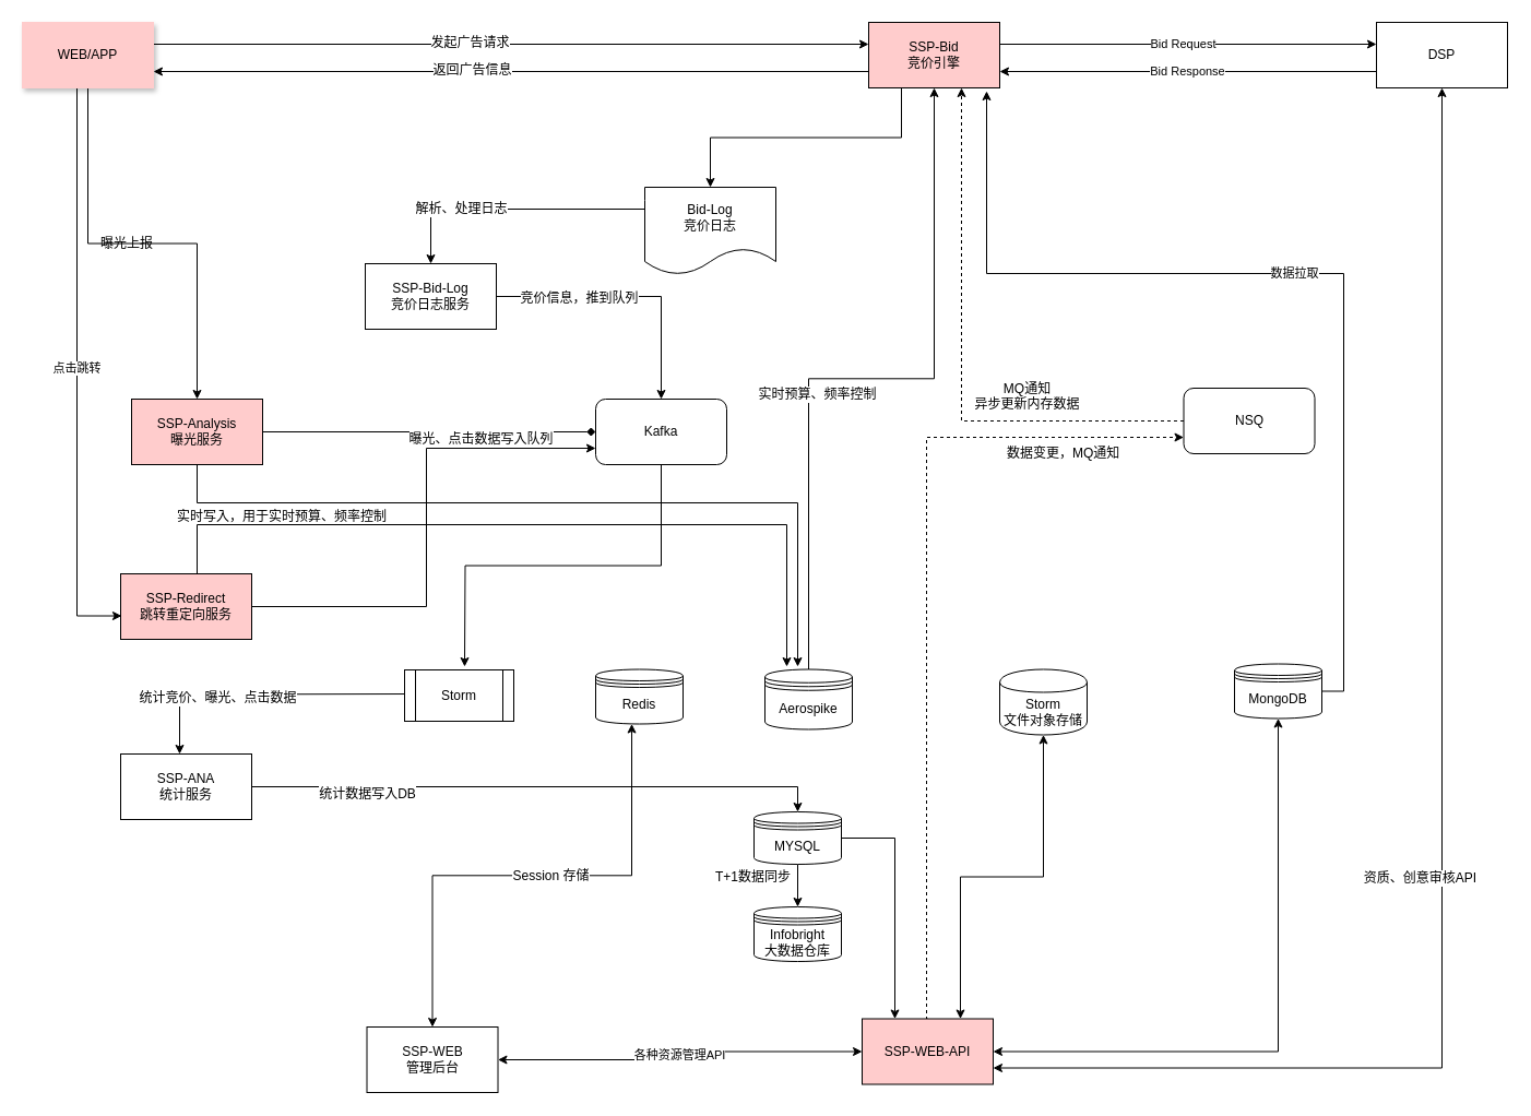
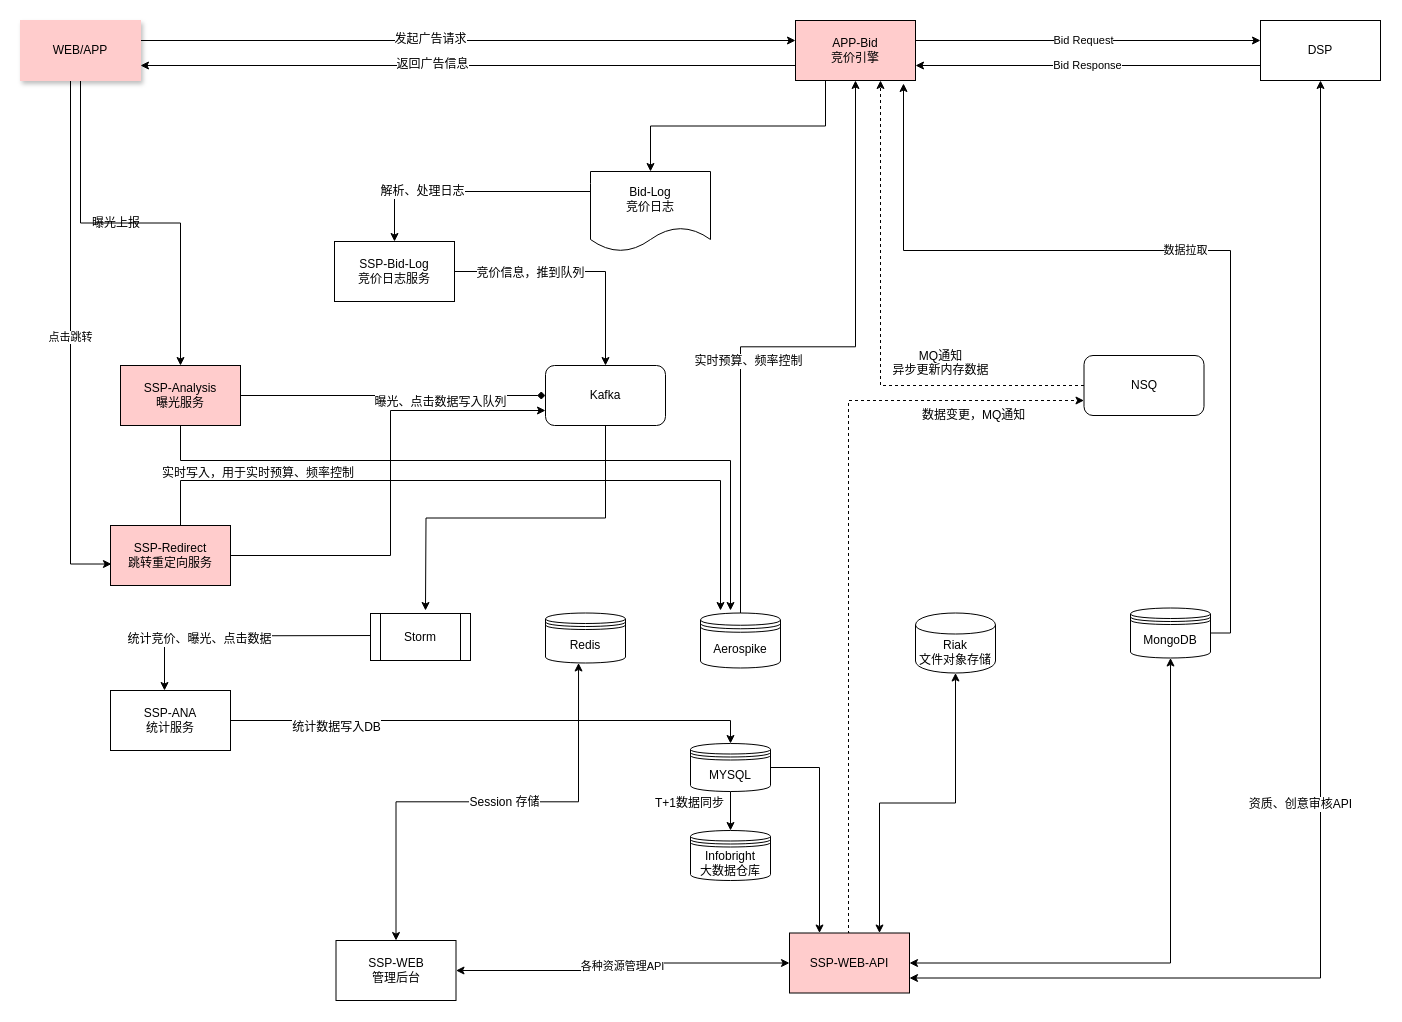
  <mxCell id="0" />
  <mxCell id="1" parent="0" />
  <mxCell id="2" style="edgeStyle=orthogonalEdgeStyle;rounded=0;html=1;exitX=1;exitY=0.5;exitDx=0;exitDy=0;jettySize=auto;orthogonalLoop=1;" edge="1" parent="1" source="6" target="11"><mxGeometry relative="1" as="geometry"><Array as="points"><mxPoint x="140" y="40" /></Array></mxGeometry></mxCell>
  <mxCell id="3" value="发起广告请求" style="text;html=1;resizable=0;points=[];align=center;verticalAlign=middle;labelBackgroundColor=#ffffff;" vertex="1" connectable="0" parent="2"><mxGeometry x="-0.1" y="2" relative="1" as="geometry"><mxPoint as="offset" /></mxGeometry></mxCell>
  <mxCell id="4" style="edgeStyle=orthogonalEdgeStyle;rounded=0;html=1;exitX=0.5;exitY=1;exitDx=0;exitDy=0;startArrow=none;startFill=0;jettySize=auto;orthogonalLoop=1;" edge="1" parent="1" source="6" target="45"><mxGeometry relative="1" as="geometry" /></mxCell>
  <mxCell id="5" value="点击跳转" style="edgeStyle=orthogonalEdgeStyle;rounded=0;html=1;exitX=0.5;exitY=1;exitDx=0;exitDy=0;entryX=0.008;entryY=0.642;entryDx=0;entryDy=0;entryPerimeter=0;startArrow=none;startFill=0;jettySize=auto;orthogonalLoop=1;" edge="1" parent="1" source="6" target="50"><mxGeometry relative="1" as="geometry"><Array as="points"><mxPoint x="70" y="80" /><mxPoint x="70" y="564" /></Array></mxGeometry></mxCell>
  <mxCell id="6" value="WEB/APP" style="rounded=0;whiteSpace=wrap;html=1;strokeColor=#FFCCCC;shadow=1;fillColor=#FFCCCC;" vertex="1" parent="1"><mxGeometry x="20" y="20" width="120" height="60" as="geometry" /></mxCell>
  <mxCell id="7" style="edgeStyle=orthogonalEdgeStyle;rounded=0;html=1;exitX=0;exitY=0.75;exitDx=0;exitDy=0;entryX=1;entryY=0.75;entryDx=0;entryDy=0;jettySize=auto;orthogonalLoop=1;" edge="1" parent="1" source="11" target="6"><mxGeometry relative="1" as="geometry" /></mxCell>
  <mxCell id="8" value="返回广告信息" style="text;html=1;resizable=0;points=[];align=center;verticalAlign=middle;labelBackgroundColor=#ffffff;" vertex="1" connectable="0" parent="7"><mxGeometry x="0.111" y="-2" relative="1" as="geometry"><mxPoint as="offset" /></mxGeometry></mxCell>
  <mxCell id="9" value="Bid Request" style="edgeStyle=orthogonalEdgeStyle;rounded=0;html=1;exitX=1;exitY=0.5;exitDx=0;exitDy=0;jettySize=auto;orthogonalLoop=1;" edge="1" parent="1" source="11" target="13"><mxGeometry relative="1" as="geometry"><Array as="points"><mxPoint x="915" y="40" /></Array></mxGeometry></mxCell>
  <mxCell id="10" style="edgeStyle=orthogonalEdgeStyle;rounded=0;html=1;exitX=0.25;exitY=1;exitDx=0;exitDy=0;startArrow=none;startFill=0;jettySize=auto;orthogonalLoop=1;" edge="1" parent="1" source="11" target="42"><mxGeometry relative="1" as="geometry" /></mxCell>
- <mxCell id="11" value="SSP-Bid&lt;br&gt;竞价引擎&lt;br&gt;" style="rounded=0;whiteSpace=wrap;html=1;fillColor=#FFCCCC;" vertex="1" parent="1"><mxGeometry x="795" y="20" width="120" height="60" as="geometry" /></mxCell>
+ <mxCell id="11" value="APP-Bid&lt;br&gt;竞价引擎&lt;br&gt;" style="rounded=0;whiteSpace=wrap;html=1;fillColor=#FFCCCC;" vertex="1" parent="1"><mxGeometry x="795" y="20" width="120" height="60" as="geometry" /></mxCell>
  <mxCell id="12" value="Bid Response" style="edgeStyle=orthogonalEdgeStyle;rounded=0;html=1;exitX=0;exitY=0.75;exitDx=0;exitDy=0;entryX=1;entryY=0.75;entryDx=0;entryDy=0;jettySize=auto;orthogonalLoop=1;" edge="1" parent="1" source="13" target="11"><mxGeometry relative="1" as="geometry" /></mxCell>
  <mxCell id="13" value="DSP" style="rounded=0;whiteSpace=wrap;html=1;" vertex="1" parent="1"><mxGeometry x="1260" y="20" width="120" height="60" as="geometry" /></mxCell>
  <mxCell id="14" style="edgeStyle=orthogonalEdgeStyle;rounded=0;html=1;exitX=1;exitY=0.5;exitDx=0;exitDy=0;jettySize=auto;orthogonalLoop=1;startArrow=classic;startFill=1;" edge="1" parent="1" source="19" target="21"><mxGeometry relative="1" as="geometry" /></mxCell>
  <mxCell id="15" style="edgeStyle=orthogonalEdgeStyle;rounded=0;html=1;exitX=0.5;exitY=0;exitDx=0;exitDy=0;jettySize=auto;orthogonalLoop=1;dashed=1;" edge="1" parent="1" source="19" target="23"><mxGeometry relative="1" as="geometry"><Array as="points"><mxPoint x="848" y="400" /></Array></mxGeometry></mxCell>
  <mxCell id="16" style="edgeStyle=orthogonalEdgeStyle;rounded=0;html=1;exitX=1;exitY=0.75;exitDx=0;exitDy=0;entryX=0.5;entryY=1;entryDx=0;entryDy=0;jettySize=auto;orthogonalLoop=1;startArrow=classic;startFill=1;" edge="1" parent="1" source="19" target="13"><mxGeometry relative="1" as="geometry" /></mxCell>
  <mxCell id="17" value="资质、创意审核API" style="text;html=1;resizable=0;points=[];align=center;verticalAlign=middle;labelBackgroundColor=#ffffff;" vertex="1" connectable="0" parent="16"><mxGeometry x="-0.106" y="21" relative="1" as="geometry"><mxPoint as="offset" /></mxGeometry></mxCell>
  <mxCell id="18" style="edgeStyle=orthogonalEdgeStyle;rounded=0;html=1;exitX=0.75;exitY=0;exitDx=0;exitDy=0;startArrow=classic;startFill=1;jettySize=auto;orthogonalLoop=1;" edge="1" parent="1" source="19" target="31"><mxGeometry relative="1" as="geometry" /></mxCell>
  <mxCell id="19" value="SSP-WEB-API&lt;br&gt;" style="rounded=0;whiteSpace=wrap;html=1;fillColor=#FFCCCC;" vertex="1" parent="1"><mxGeometry x="789" y="932.5" width="120" height="60" as="geometry" /></mxCell>
  <mxCell id="20" value="数据拉取" style="edgeStyle=orthogonalEdgeStyle;rounded=0;html=1;exitX=1;exitY=0.5;exitDx=0;exitDy=0;startArrow=none;startFill=0;jettySize=auto;orthogonalLoop=1;" edge="1" parent="1" source="21"><mxGeometry relative="1" as="geometry"><mxPoint x="903" y="83" as="targetPoint" /><Array as="points"><mxPoint x="1230" y="632" /><mxPoint x="1230" y="250" /><mxPoint x="903" y="250" /></Array></mxGeometry></mxCell>
  <mxCell id="21" value="MongoDB" style="shape=datastore;whiteSpace=wrap;html=1;" vertex="1" parent="1"><mxGeometry x="1130" y="607.5" width="80" height="50" as="geometry" /></mxCell>
  <mxCell id="22" style="edgeStyle=orthogonalEdgeStyle;rounded=0;html=1;exitX=0;exitY=0.5;exitDx=0;exitDy=0;jettySize=auto;orthogonalLoop=1;dashed=1;" edge="1" parent="1" source="23" target="11"><mxGeometry relative="1" as="geometry"><Array as="points"><mxPoint x="880" y="385" /></Array></mxGeometry></mxCell>
  <mxCell id="23" value="NSQ" style="rounded=1;whiteSpace=wrap;html=1;" vertex="1" parent="1"><mxGeometry x="1083.5" y="355" width="120" height="60" as="geometry" /></mxCell>
  <mxCell id="24" value="数据变更，MQ通知" style="text;html=1;resizable=0;points=[];autosize=1;align=left;verticalAlign=top;spacingTop=-4;" vertex="1" parent="1"><mxGeometry x="920" y="405" width="120" height="20" as="geometry" /></mxCell>
  <mxCell id="25" value="MQ通知&lt;br&gt;异步更新内存数据" style="text;html=1;resizable=0;points=[];autosize=1;align=center;verticalAlign=top;spacingTop=-4;" vertex="1" parent="1"><mxGeometry x="885" y="346" width="110" height="30" as="geometry" /></mxCell>
  <mxCell id="26" value="各种资源管理API" style="edgeStyle=orthogonalEdgeStyle;rounded=0;html=1;jettySize=auto;orthogonalLoop=1;entryX=0;entryY=0.5;entryDx=0;entryDy=0;startArrow=classic;startFill=1;" edge="1" parent="1" source="29" target="19"><mxGeometry relative="1" as="geometry"><mxPoint x="779" y="962.5" as="targetPoint" /><Array as="points" /></mxGeometry></mxCell>
  <mxCell id="27" style="edgeStyle=orthogonalEdgeStyle;rounded=0;html=1;exitX=0.5;exitY=0;exitDx=0;exitDy=0;entryX=0.413;entryY=1;entryDx=0;entryDy=0;entryPerimeter=0;startArrow=classic;startFill=1;jettySize=auto;orthogonalLoop=1;" edge="1" parent="1" source="29" target="30"><mxGeometry relative="1" as="geometry" /></mxCell>
  <mxCell id="28" value="Session 存储" style="text;html=1;resizable=0;points=[];align=center;verticalAlign=middle;labelBackgroundColor=#ffffff;" vertex="1" connectable="0" parent="27"><mxGeometry x="0.075" relative="1" as="geometry"><mxPoint as="offset" /></mxGeometry></mxCell>
  <mxCell id="29" value="SSP-WEB&lt;br&gt;管理后台&lt;br&gt;" style="rounded=0;whiteSpace=wrap;html=1;" vertex="1" parent="1"><mxGeometry x="335.5" y="940" width="120" height="60" as="geometry" /></mxCell>
  <mxCell id="30" value="Redis" style="shape=datastore;whiteSpace=wrap;html=1;" vertex="1" parent="1"><mxGeometry x="545" y="612.5" width="80" height="50" as="geometry" /></mxCell>
- <mxCell id="31" value="Storm&lt;br&gt;文件对象存储&lt;br&gt;" style="shape=cylinder;whiteSpace=wrap;html=1;boundedLbl=1;backgroundOutline=1;" vertex="1" parent="1"><mxGeometry x="915" y="612.5" width="80" height="60" as="geometry" /></mxCell>
+ <mxCell id="31" value="Riak&lt;br&gt;文件对象存储&lt;br&gt;" style="shape=cylinder;whiteSpace=wrap;html=1;boundedLbl=1;backgroundOutline=1;" vertex="1" parent="1"><mxGeometry x="915" y="612.5" width="80" height="60" as="geometry" /></mxCell>
  <mxCell id="32" style="edgeStyle=orthogonalEdgeStyle;rounded=0;html=1;exitX=0.5;exitY=0;exitDx=0;exitDy=0;entryX=0.5;entryY=1;entryDx=0;entryDy=0;startArrow=none;startFill=0;jettySize=auto;orthogonalLoop=1;" edge="1" parent="1" source="34" target="11"><mxGeometry relative="1" as="geometry" /></mxCell>
  <mxCell id="33" value="实时预算、频率控制" style="text;html=1;resizable=0;points=[];align=center;verticalAlign=middle;labelBackgroundColor=#ffffff;" vertex="1" connectable="0" parent="32"><mxGeometry x="-0.222" y="-7" relative="1" as="geometry"><mxPoint as="offset" /></mxGeometry></mxCell>
  <mxCell id="34" value="Aerospike" style="shape=datastore;whiteSpace=wrap;html=1;" vertex="1" parent="1"><mxGeometry x="700" y="612.5" width="80" height="55" as="geometry" /></mxCell>
  <mxCell id="35" style="edgeStyle=orthogonalEdgeStyle;rounded=0;html=1;exitX=0.5;exitY=1;exitDx=0;exitDy=0;entryX=0.5;entryY=0;entryDx=0;entryDy=0;startArrow=none;startFill=0;jettySize=auto;orthogonalLoop=1;" edge="1" parent="1" source="36"><mxGeometry relative="1" as="geometry"><mxPoint x="425" y="610" as="targetPoint" /></mxGeometry></mxCell>
  <mxCell id="36" value="Kafka" style="rounded=1;whiteSpace=wrap;html=1;" vertex="1" parent="1"><mxGeometry x="545" y="365" width="120" height="60" as="geometry" /></mxCell>
  <mxCell id="37" style="edgeStyle=orthogonalEdgeStyle;rounded=0;html=1;exitX=1;exitY=0.5;exitDx=0;exitDy=0;startArrow=none;startFill=0;jettySize=auto;orthogonalLoop=1;" edge="1" parent="1" source="39" target="36"><mxGeometry relative="1" as="geometry" /></mxCell>
  <mxCell id="38" value="&lt;span&gt;竞价信息，推到队列&lt;/span&gt;" style="text;html=1;resizable=0;points=[];align=center;verticalAlign=middle;labelBackgroundColor=#ffffff;" vertex="1" connectable="0" parent="37"><mxGeometry x="-0.388" y="-1" relative="1" as="geometry"><mxPoint as="offset" /></mxGeometry></mxCell>
  <mxCell id="39" value="SSP-Bid-Log&lt;br&gt;竞价日志服务&lt;br&gt;" style="rounded=0;whiteSpace=wrap;html=1;" vertex="1" parent="1"><mxGeometry x="334" y="241" width="120" height="60" as="geometry" /></mxCell>
  <mxCell id="40" style="edgeStyle=orthogonalEdgeStyle;rounded=0;html=1;exitX=0;exitY=0.25;exitDx=0;exitDy=0;entryX=0.5;entryY=0;entryDx=0;entryDy=0;startArrow=none;startFill=0;jettySize=auto;orthogonalLoop=1;" edge="1" parent="1" source="42" target="39"><mxGeometry relative="1" as="geometry" /></mxCell>
  <mxCell id="41" value="解析、处理日志" style="text;html=1;resizable=0;points=[];align=center;verticalAlign=middle;labelBackgroundColor=#ffffff;" vertex="1" connectable="0" parent="40"><mxGeometry x="0.374" y="-1" relative="1" as="geometry"><mxPoint as="offset" /></mxGeometry></mxCell>
  <mxCell id="42" value="Bid-Log&lt;br&gt;竞价日志&lt;br&gt;" style="shape=document;whiteSpace=wrap;html=1;boundedLbl=1;" vertex="1" parent="1"><mxGeometry x="590" y="171" width="120" height="80" as="geometry" /></mxCell>
  <mxCell id="43" style="edgeStyle=orthogonalEdgeStyle;rounded=0;html=1;exitX=1;exitY=0.5;exitDx=0;exitDy=0;entryX=0;entryY=0.5;entryDx=0;entryDy=0;startArrow=none;startFill=0;jettySize=auto;orthogonalLoop=1;endArrow=diamond;" edge="1" parent="1" source="45" target="36"><mxGeometry relative="1" as="geometry" /></mxCell>
  <mxCell id="44" style="edgeStyle=orthogonalEdgeStyle;rounded=0;html=1;exitX=0.5;exitY=1;exitDx=0;exitDy=0;startArrow=none;startFill=0;jettySize=auto;orthogonalLoop=1;" edge="1" parent="1" source="45"><mxGeometry relative="1" as="geometry"><mxPoint x="730" y="610" as="targetPoint" /><Array as="points"><mxPoint x="180" y="460" /><mxPoint x="730" y="460" /></Array></mxGeometry></mxCell>
  <mxCell id="45" value="SSP-&lt;span&gt;Analysis&lt;br&gt;曝光&lt;/span&gt;服务&lt;br&gt;" style="rounded=0;whiteSpace=wrap;html=1;fillColor=#FFCCCC;" vertex="1" parent="1"><mxGeometry x="120" y="365" width="120" height="60" as="geometry" /></mxCell>
  <mxCell id="46" value="曝光上报" style="text;html=1;resizable=0;points=[];autosize=1;align=left;verticalAlign=top;spacingTop=-4;" vertex="1" parent="1"><mxGeometry x="90" y="212.5" width="60" height="20" as="geometry" /></mxCell>
  <mxCell id="47" style="edgeStyle=orthogonalEdgeStyle;rounded=0;html=1;startArrow=none;startFill=0;jettySize=auto;orthogonalLoop=1;" edge="1" parent="1" source="50"><mxGeometry relative="1" as="geometry"><mxPoint x="720" y="610" as="targetPoint" /><Array as="points"><mxPoint x="180" y="480" /><mxPoint x="720" y="480" /></Array></mxGeometry></mxCell>
  <mxCell id="48" style="edgeStyle=orthogonalEdgeStyle;rounded=0;html=1;exitX=1;exitY=0.5;exitDx=0;exitDy=0;startArrow=none;startFill=0;jettySize=auto;orthogonalLoop=1;" edge="1" parent="1" source="50" target="36"><mxGeometry relative="1" as="geometry"><Array as="points"><mxPoint x="390" y="555" /><mxPoint x="390" y="410" /></Array></mxGeometry></mxCell>
  <mxCell id="49" value="曝光、点击数据写入队列" style="text;html=1;resizable=0;points=[];align=center;verticalAlign=middle;labelBackgroundColor=#ffffff;" vertex="1" connectable="0" parent="48"><mxGeometry x="0.541" y="2" relative="1" as="geometry"><mxPoint y="-7" as="offset" /></mxGeometry></mxCell>
  <mxCell id="50" value="SSP-R&lt;span&gt;edirect&lt;br&gt;跳转重&lt;/span&gt;定向服务&lt;br&gt;" style="rounded=0;whiteSpace=wrap;html=1;fillColor=#FFCCCC;" vertex="1" parent="1"><mxGeometry x="110" y="525" width="120" height="60" as="geometry" /></mxCell>
  <mxCell id="51" style="edgeStyle=orthogonalEdgeStyle;rounded=0;html=1;exitX=1;exitY=0.5;exitDx=0;exitDy=0;entryX=0.25;entryY=0;entryDx=0;entryDy=0;startArrow=none;startFill=0;jettySize=auto;orthogonalLoop=1;" edge="1" parent="1" source="53" target="19"><mxGeometry relative="1" as="geometry" /></mxCell>
  <mxCell id="52" style="edgeStyle=orthogonalEdgeStyle;rounded=0;orthogonalLoop=1;jettySize=auto;html=1;entryX=0.5;entryY=0;entryDx=0;entryDy=0;" edge="1" parent="1" source="53" target="60"><mxGeometry relative="1" as="geometry" /></mxCell>
  <mxCell id="53" value="MYSQL" style="shape=datastore;whiteSpace=wrap;html=1;" vertex="1" parent="1"><mxGeometry x="690" y="743" width="80" height="48" as="geometry" /></mxCell>
  <mxCell id="54" style="edgeStyle=orthogonalEdgeStyle;rounded=0;html=1;exitX=1;exitY=0.5;exitDx=0;exitDy=0;startArrow=none;startFill=0;jettySize=auto;orthogonalLoop=1;" edge="1" parent="1" source="56" target="53"><mxGeometry relative="1" as="geometry"><Array as="points"><mxPoint x="730" y="720" /></Array></mxGeometry></mxCell>
  <mxCell id="55" value="统计数据写入DB" style="text;html=1;resizable=0;points=[];align=center;verticalAlign=middle;labelBackgroundColor=#ffffff;" vertex="1" connectable="0" parent="54"><mxGeometry x="-0.578" y="3" relative="1" as="geometry"><mxPoint x="-4.5" y="9" as="offset" /></mxGeometry></mxCell>
  <mxCell id="56" value="SSP-ANA&lt;span&gt;&lt;br&gt;&lt;/span&gt;统计服务&lt;br&gt;" style="rounded=0;whiteSpace=wrap;html=1;" vertex="1" parent="1"><mxGeometry x="110" y="690" width="120" height="60" as="geometry" /></mxCell>
  <mxCell id="57" style="edgeStyle=orthogonalEdgeStyle;rounded=0;html=1;exitX=0;exitY=0.5;exitDx=0;exitDy=0;entryX=0.45;entryY=0;entryDx=0;entryDy=0;entryPerimeter=0;startArrow=none;startFill=0;jettySize=auto;orthogonalLoop=1;" edge="1" parent="1" target="56"><mxGeometry relative="1" as="geometry"><mxPoint x="380" y="635" as="sourcePoint" /></mxGeometry></mxCell>
  <mxCell id="58" value="统计竞价、曝光、点击数据" style="text;html=1;resizable=0;points=[];align=center;verticalAlign=middle;labelBackgroundColor=#ffffff;" vertex="1" connectable="0" parent="57"><mxGeometry x="0.348" y="3" relative="1" as="geometry"><mxPoint as="offset" /></mxGeometry></mxCell>
  <mxCell id="59" style="edgeStyle=orthogonalEdgeStyle;rounded=0;html=1;exitX=0;exitY=0.5;exitDx=0;exitDy=0;startArrow=none;startFill=0;jettySize=auto;orthogonalLoop=1;" edge="1" parent="1"><mxGeometry relative="1" as="geometry"><mxPoint x="440" y="633" as="targetPoint" /><mxPoint x="450" y="633" as="sourcePoint" /></mxGeometry></mxCell>
  <mxCell id="60" value="Infobright&lt;br&gt;大数据仓库&lt;br&gt;" style="shape=datastore;whiteSpace=wrap;html=1;" vertex="1" parent="1"><mxGeometry x="690" y="830" width="80" height="50" as="geometry" /></mxCell>
  <mxCell id="61" value="&lt;span&gt;实时写入，用于实时预算、频率控制&lt;/span&gt;" style="text;html=1;resizable=0;points=[];autosize=1;align=left;verticalAlign=top;spacingTop=-4;" vertex="1" parent="1"><mxGeometry x="160" y="462.5" width="210" height="20" as="geometry" /></mxCell>
  <mxCell id="62" value="&lt;span&gt;Storm&lt;/span&gt;" style="shape=process;whiteSpace=wrap;html=1;backgroundOutline=1;align=center;" vertex="1" parent="1"><mxGeometry x="370" y="613" width="100" height="47" as="geometry" /></mxCell>
  <mxCell id="63" value="T+1数据同步" style="text;html=1;resizable=0;points=[];align=center;verticalAlign=middle;labelBackgroundColor=#ffffff;" vertex="1" connectable="0" parent="1"><mxGeometry x="699.845" y="809.828" as="geometry"><mxPoint x="-11" y="-7" as="offset" /></mxGeometry></mxCell>
